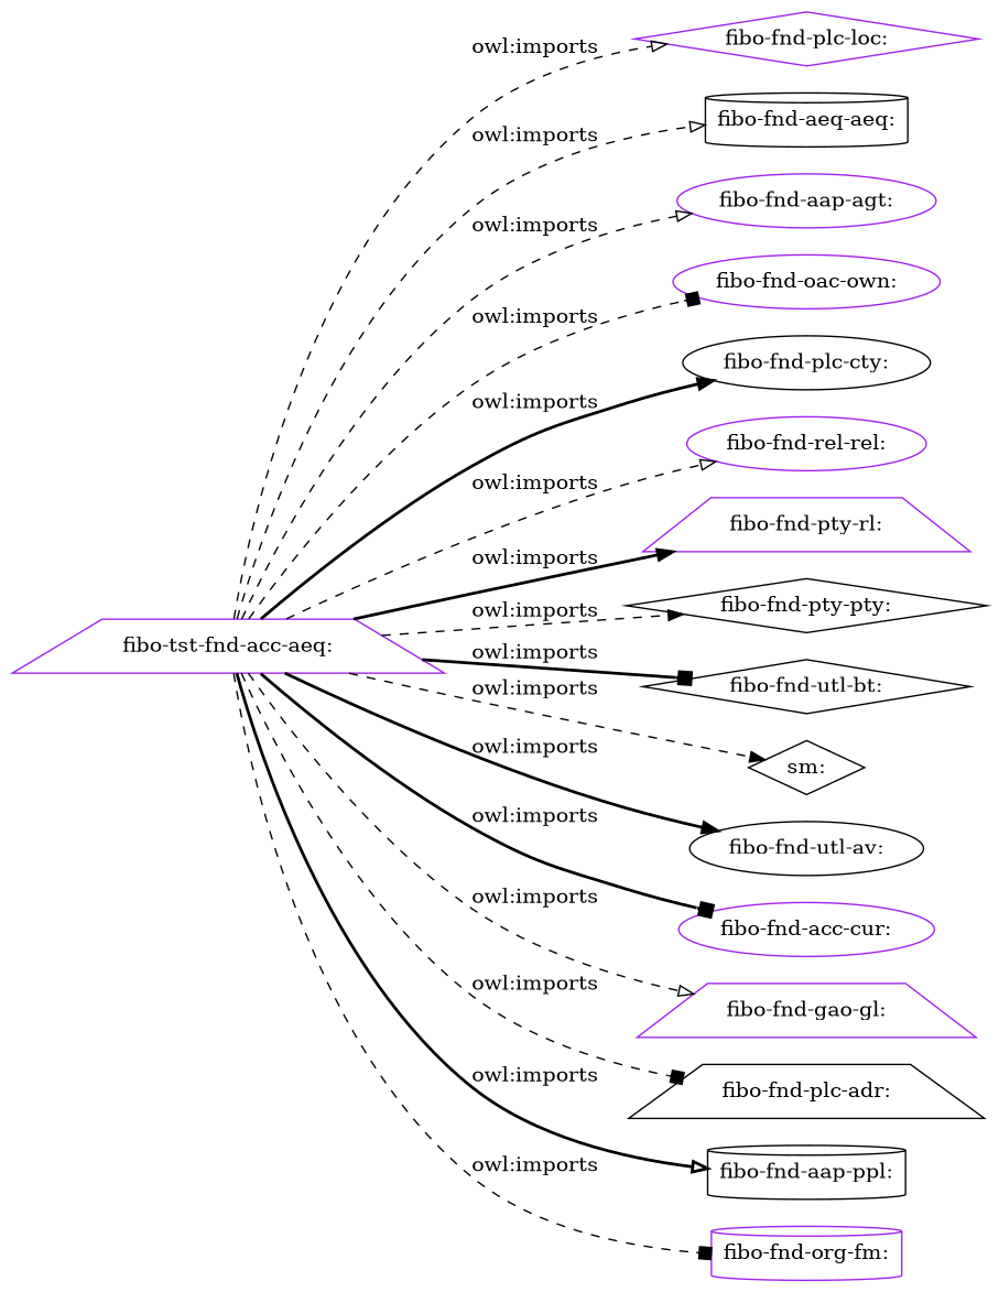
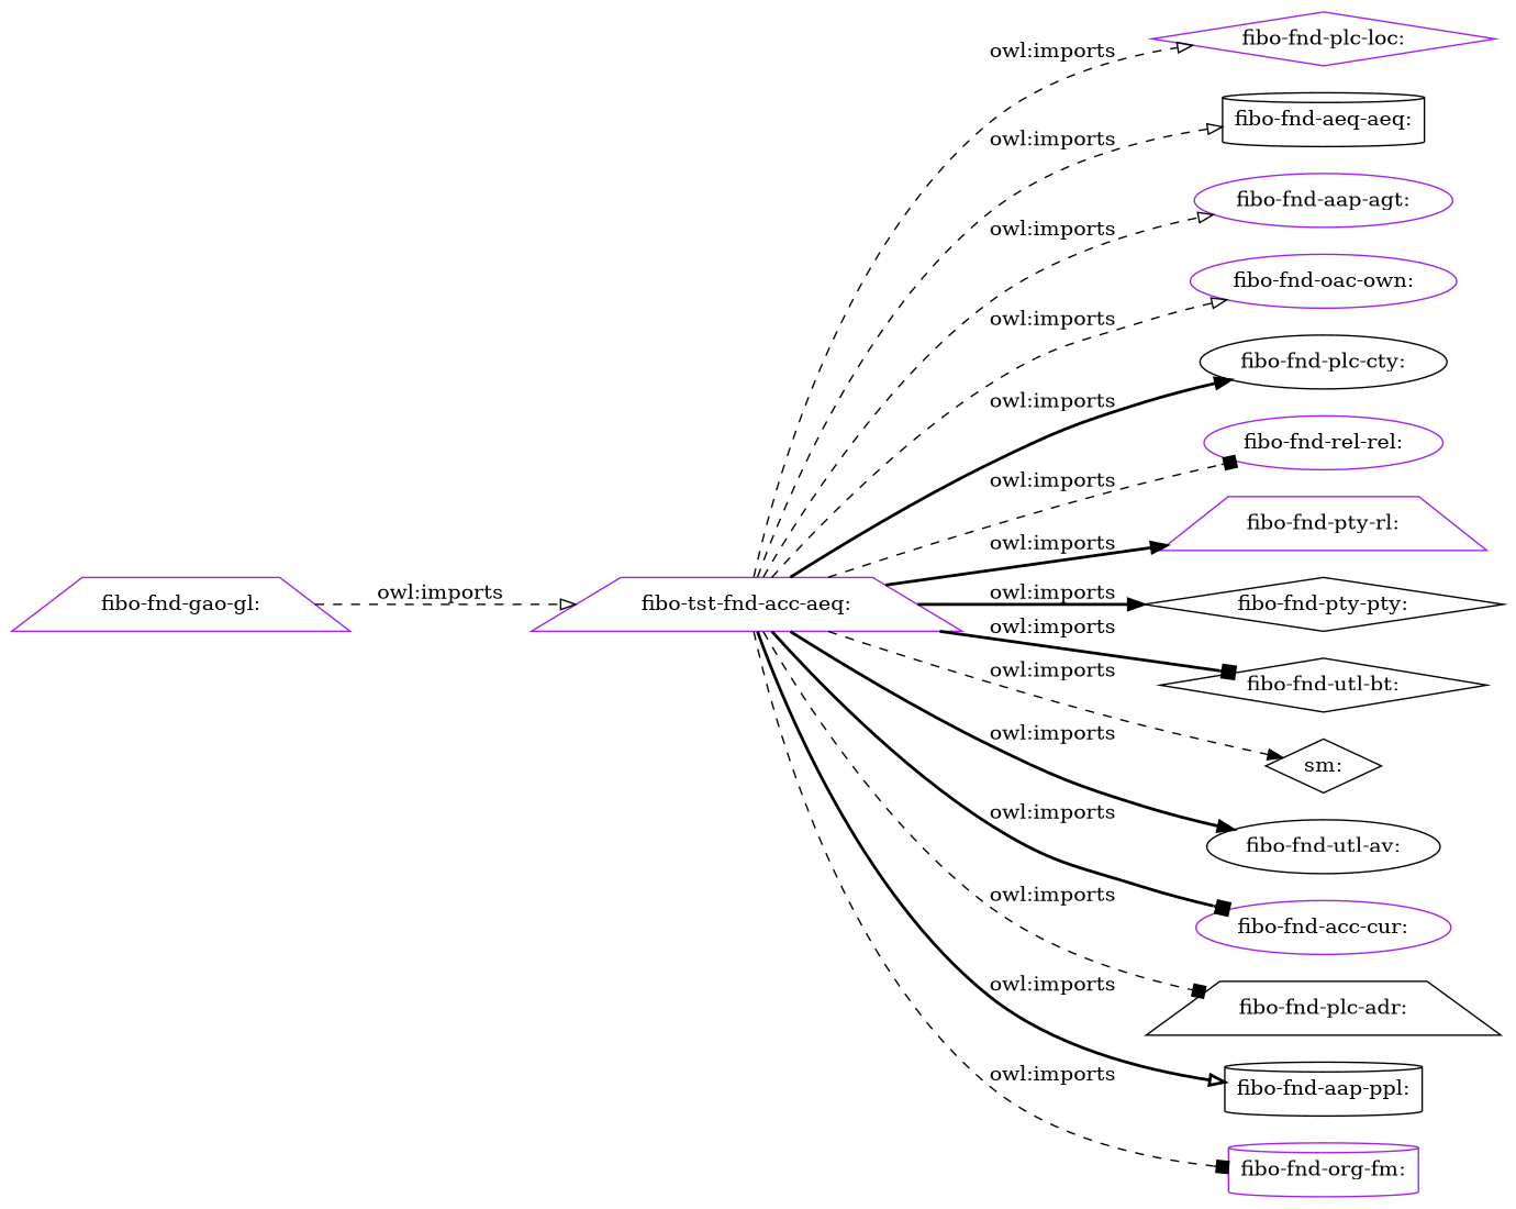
  digraph {
    rankdir=LR
    node [color=purple shape=ellipse]
    edge [arrowhead=onormal style=dashed]
    "fibo-tst-fnd-acc-aeq:" [shape=trapezium]
    "fibo-fnd-plc-loc:" [shape=diamond]
    n3 [color=black label="fibo-fnd-aeq-aeq:" shape=cylinder]
    "fibo-fnd-aap-agt:"
    "fibo-fnd-oac-own:"
    "fibo-fnd-plc-cty:" [color=black]
    "fibo-fnd-rel-rel:"
    "fibo-fnd-pty-rl:" [shape=trapezium]
    "fibo-fnd-pty-pty:" [color=black shape=diamond]
    "fibo-fnd-utl-bt:" [color=black shape=diamond]
    "sm:" [color=black shape=diamond]
    "fibo-fnd-utl-av:" [color=black]
    "fibo-fnd-acc-cur:"
    "fibo-fnd-gao-gl:" [shape=trapezium]
    "fibo-fnd-plc-adr:" [color=black shape=trapezium]
    "fibo-fnd-aap-ppl:" [color=black shape=cylinder]
    "fibo-fnd-org-fm:" [shape=cylinder]
    "fibo-tst-fnd-acc-aeq:" -> "fibo-fnd-plc-loc:" [label="owl:imports"]
    "fibo-tst-fnd-acc-aeq:" -> n3 [label="owl:imports"]
    "fibo-tst-fnd-acc-aeq:" -> "fibo-fnd-aap-agt:" [label="owl:imports"]
-   "fibo-tst-fnd-acc-aeq:" -> "fibo-fnd-oac-own:" [arrowhead=box label="owl:imports"]
+   "fibo-tst-fnd-acc-aeq:" -> "fibo-fnd-oac-own:" [label="owl:imports"]
    "fibo-tst-fnd-acc-aeq:" -> "fibo-fnd-plc-cty:" [arrowhead=normal label="owl:imports" style=bold]
-   "fibo-tst-fnd-acc-aeq:" -> "fibo-fnd-rel-rel:" [label="owl:imports"]
+   "fibo-tst-fnd-acc-aeq:" -> "fibo-fnd-rel-rel:" [arrowhead=box label="owl:imports"]
    "fibo-tst-fnd-acc-aeq:" -> "fibo-fnd-pty-rl:" [arrowhead=normal label="owl:imports" style=bold]
-   "fibo-tst-fnd-acc-aeq:" -> "fibo-fnd-pty-pty:" [arrowhead=normal label="owl:imports"]
+   "fibo-tst-fnd-acc-aeq:" -> "fibo-fnd-pty-pty:" [arrowhead=normal label="owl:imports" style=bold]
    "fibo-tst-fnd-acc-aeq:" -> "fibo-fnd-utl-bt:" [arrowhead=box label="owl:imports" style=bold]
    "fibo-tst-fnd-acc-aeq:" -> "sm:" [arrowhead=normal label="owl:imports"]
    "fibo-tst-fnd-acc-aeq:" -> "fibo-fnd-utl-av:" [arrowhead=normal label="owl:imports" style=bold]
    "fibo-tst-fnd-acc-aeq:" -> "fibo-fnd-acc-cur:" [arrowhead=box label="owl:imports" style=bold]
-   "fibo-tst-fnd-acc-aeq:" -> "fibo-fnd-gao-gl:" [label="owl:imports"]
+   "fibo-fnd-gao-gl:" -> "fibo-tst-fnd-acc-aeq:" [label="owl:imports"]
    "fibo-tst-fnd-acc-aeq:" -> "fibo-fnd-plc-adr:" [arrowhead=box label="owl:imports"]
    "fibo-tst-fnd-acc-aeq:" -> "fibo-fnd-aap-ppl:" [label="owl:imports" style=bold]
    "fibo-tst-fnd-acc-aeq:" -> "fibo-fnd-org-fm:" [arrowhead=box label="owl:imports"]
  }
